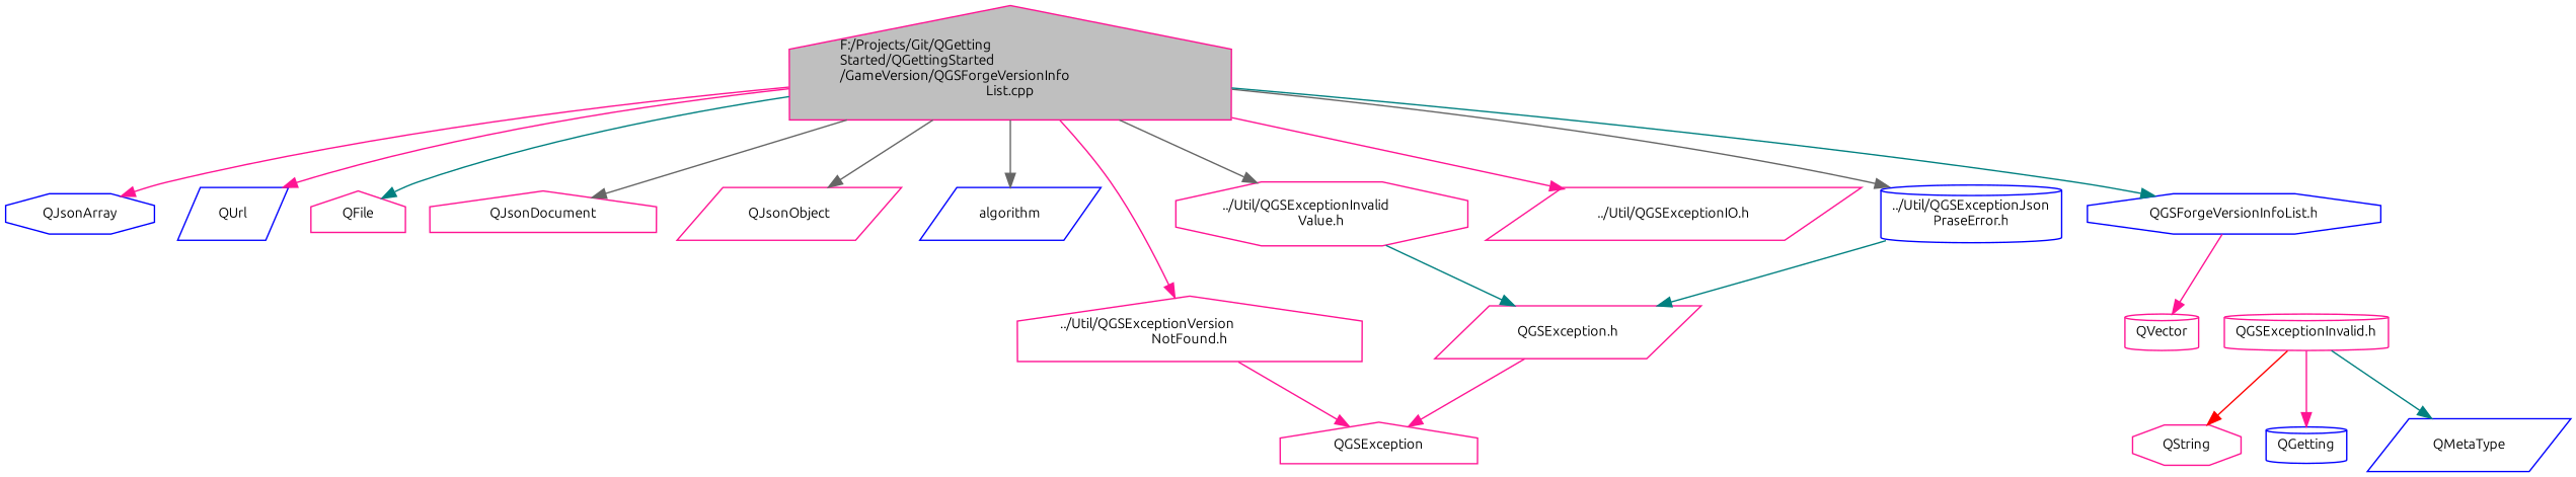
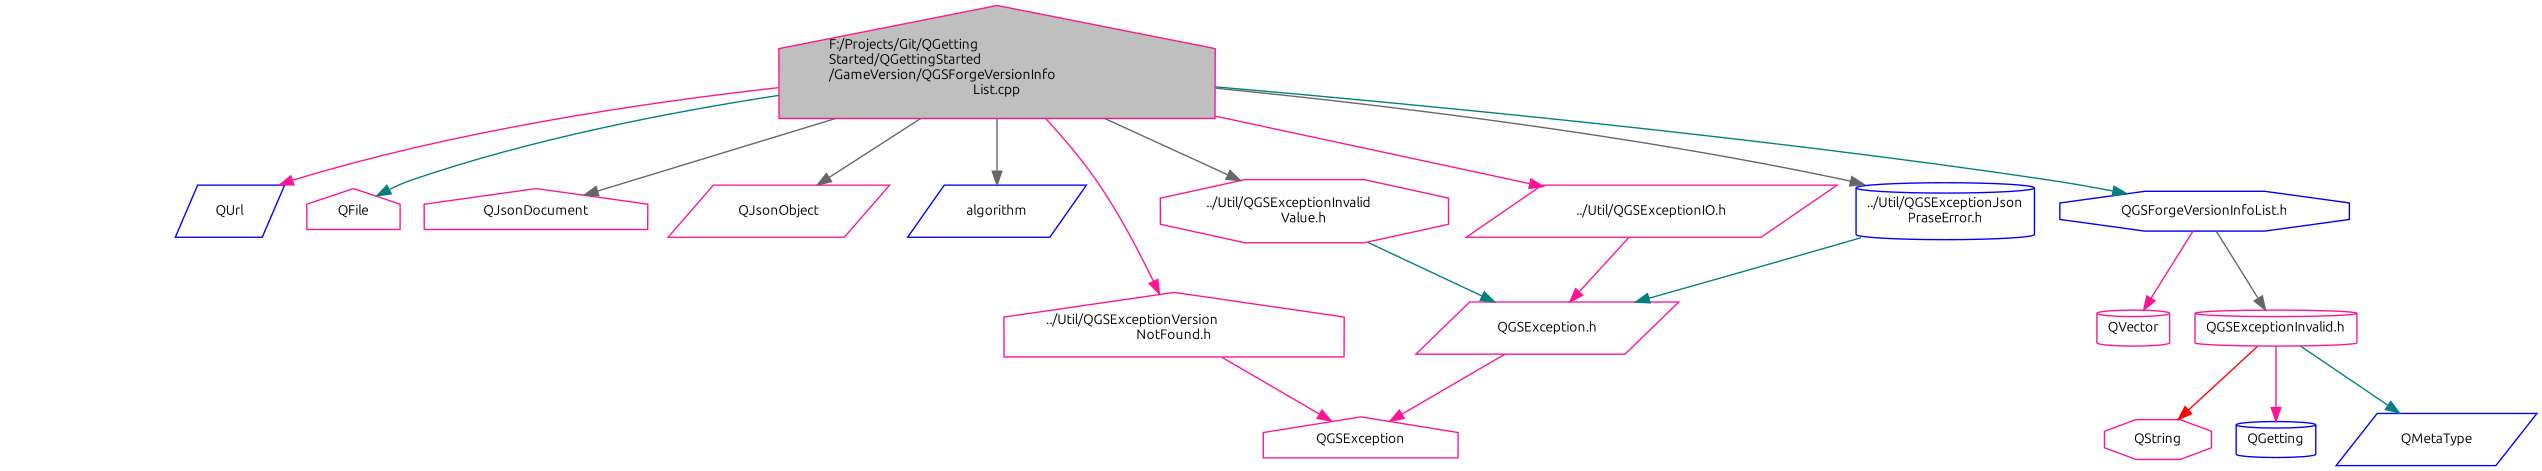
  digraph {
    fontname=Ubuntu
    node [color=deeppink fillcolor=white fontname=Ubuntu fontsize=10 shape=parallelogram style=filled]
    edge [color=deeppink fontname=Ubuntu fontsize=10 labelfontname=Helvetica labelfontsize=10 style=solid]
    n1 [fillcolor=grey75 fontcolor=black height=0.2 label="F:/Projects/Git/QGetting\lStarted/QGettingStarted\l/GameVersion/QGSForgeVersionInfo\lList.cpp" shape=house width=0.4]
-   n2 [color=blue height=0.2 label=QJsonArray shape=octagon width=0.4]
    n3 [color=blue height=0.2 label=QUrl width=0.4]
    n4 [height=0.2 label=QFile shape=house width=0.4]
    n5 [height=0.2 label=QJsonDocument shape=house width=0.4]
    n6 [height=0.2 label=QJsonObject width=0.4]
    n7 [color=blue height=0.2 label=algorithm width=0.4]
    n8 [height=0.2 label="../Util/QGSExceptionVersion\lNotFound.h" shape=house width=0.4]
    n9 [height=0.2 label="../Util/QGSExceptionInvalid\lValue.h" shape=octagon width=0.4]
    n10 [height=0.2 label="../Util/QGSExceptionIO.h" width=0.4]
    n11 [color=blue height=0.2 label="../Util/QGSExceptionJson\lPraseError.h" shape=cylinder width=0.4]
    n12 [color=blue height=0.2 label="QGSForgeVersionInfoList.h" shape=octagon width=0.4]
    n13 [height=0.2 label=QGSException shape=house width=0.4]
    n14 [height=0.2 label="QGSException.h" width=0.4]
    n15 [height=0.2 label=QVector shape=cylinder width=0.4]
    n16 [height=0.2 label="QGSExceptionInvalid.h" shape=cylinder width=0.4]
    n17 [height=0.2 label=QString shape=octagon width=0.4]
    n18 [color=blue height=0.2 label=QGetting shape=cylinder width=0.4]
    n19 [color=blue height=0.2 label=QMetaType width=0.4]
-   n1 -> n2
    n1 -> n3
    n1 -> n4 [color=teal]
    n1 -> n5 [color=gray40]
    n1 -> n6 [color=gray40]
    n1 -> n7 [color=gray40]
    n1 -> n8
    n1 -> n9 [color=gray40]
    n1 -> n10
    n1 -> n11 [color=gray40]
    n1 -> n12 [color=teal]
    n8 -> n13
    n9 -> n14 [color=teal]
+   n10 -> n14
    n11 -> n14 [color=teal]
    n12 -> n15
+   n12 -> n16 [color=gray40]
    n14 -> n13
    n16 -> n17 [color=red]
    n16 -> n18
    n16 -> n19 [color=teal]
  }
